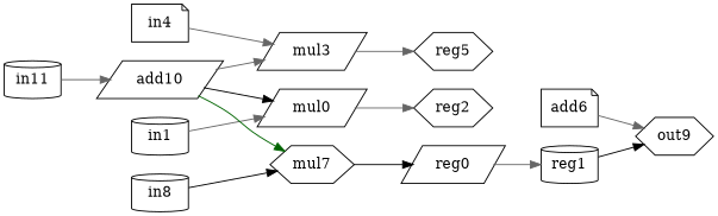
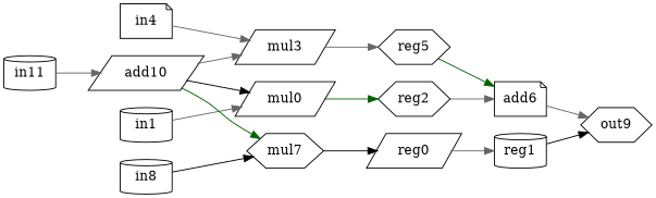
  digraph {
    rankdir=LR
    node [op=reg shape=parallelogram]
    edge [color=gray40 port=0 w=0]
    n1 [label=mul0 op=mul]
    n2 [label=reg2 shape=hexagon]
    n3 [label=add6 op=add shape=note]
    n4 [label=in1 op=in shape=cylinder]
    n5 [label=out9 op=out shape=hexagon]
    n6 [label=mul3 op=mul]
    n7 [label=reg5 shape=hexagon]
    n8 [label=in4 op=in shape=note]
    n9 [label=mul7 op=mul shape=hexagon]
    n10 [label=reg0]
    n11 [label=reg1 shape=cylinder]
    n12 [label=in8 op=in shape=cylinder]
    n13 [label=add10 op=addi value=2]
    n14 [label=in11 op=in shape=cylinder]
-   n1 -> n2
+   n1 -> n2 [color=darkgreen]
+   n2 -> n3
    n3 -> n5
    n4 -> n1 [port=1]
    n6 -> n7
+   n7 -> n3 [color=darkgreen port=1]
    n8 -> n6 [port=1]
    n9 -> n10 [color=black]
    n10 -> n11
    n11 -> n5 [color=black port=1]
    n12 -> n9 [color=black port=1]
    n13 -> n1 [color=black]
    n13 -> n6
    n13 -> n9 [color=darkgreen]
    n14 -> n13
  }
